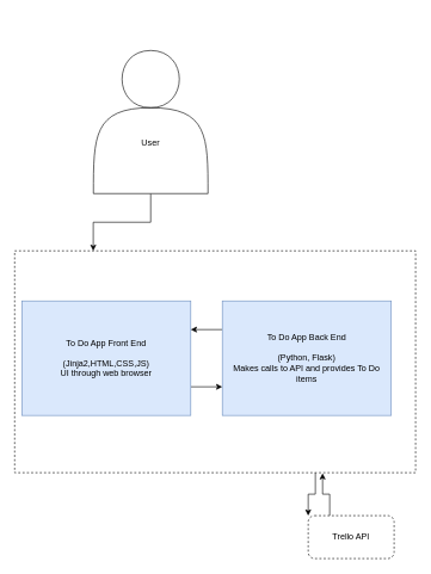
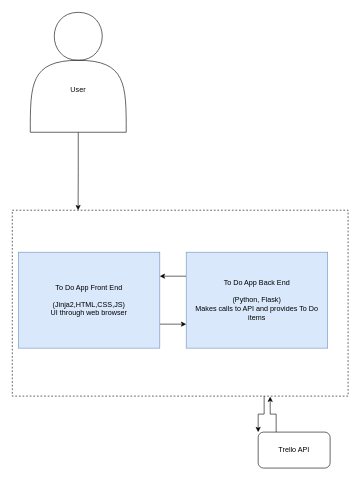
  <mxCell id="0" />
  <mxCell id="1" parent="0" />
  <mxCell id="2" style="edgeStyle=orthogonalEdgeStyle;rounded=0;orthogonalLoop=1;jettySize=auto;html=1;exitX=0.75;exitY=1;exitDx=0;exitDy=0;entryX=0;entryY=0;entryDx=0;entryDy=0;" edge="1" parent="1" source="3" target="11"><mxGeometry relative="1" as="geometry" /></mxCell>
  <mxCell id="3" value="" style="rounded=0;whiteSpace=wrap;html=1;dashed=1;fillColor=none;" vertex="1" parent="1"><mxGeometry x="20" y="350" width="560" height="310" as="geometry" /></mxCell>
  <mxCell id="4" style="edgeStyle=orthogonalEdgeStyle;rounded=0;orthogonalLoop=1;jettySize=auto;html=1;entryX=0.196;entryY=0;entryDx=0;entryDy=0;entryPerimeter=0;" edge="1" parent="1" source="5" target="3"><mxGeometry relative="1" as="geometry" /></mxCell>
- <mxCell id="5" value="&lt;br&gt;&lt;br&gt;&lt;br&gt;&lt;br&gt;User&lt;br&gt;" style="shape=actor;whiteSpace=wrap;html=1;" vertex="1" parent="1"><mxGeometry x="130" y="70" width="160" height="200" as="geometry" /></mxCell>
+ <mxCell id="5" value="&lt;br&gt;&lt;br&gt;&lt;br&gt;&lt;br&gt;User&lt;br&gt;" style="shape=actor;whiteSpace=wrap;html=1;" vertex="1" parent="1"><mxGeometry x="50" y="20" width="160" height="200" as="geometry" /></mxCell>
  <mxCell id="6" style="edgeStyle=orthogonalEdgeStyle;rounded=0;orthogonalLoop=1;jettySize=auto;html=1;exitX=1;exitY=0.75;exitDx=0;exitDy=0;entryX=0;entryY=0.75;entryDx=0;entryDy=0;" edge="1" parent="1" source="7" target="9"><mxGeometry relative="1" as="geometry" /></mxCell>
  <mxCell id="7" value="To Do App Front End&lt;br&gt;&lt;br&gt;(Jinja2,HTML,CSS,JS)&lt;br&gt;UI through web browser" style="rounded=0;whiteSpace=wrap;html=1;fillColor=#dae8fc;strokeColor=#6c8ebf;" vertex="1" parent="1"><mxGeometry x="30" y="420" width="236" height="160" as="geometry" /></mxCell>
  <mxCell id="8" style="edgeStyle=orthogonalEdgeStyle;rounded=0;orthogonalLoop=1;jettySize=auto;html=1;exitX=0;exitY=0.25;exitDx=0;exitDy=0;entryX=1;entryY=0.25;entryDx=0;entryDy=0;" edge="1" parent="1" source="9" target="7"><mxGeometry relative="1" as="geometry" /></mxCell>
  <mxCell id="9" value="To Do App Back End&lt;br&gt;&lt;br&gt;(Python, Flask)&lt;br&gt;Makes calls to API and provides To Do items" style="rounded=0;whiteSpace=wrap;html=1;fillColor=#dae8fc;strokeColor=#6c8ebf;" vertex="1" parent="1"><mxGeometry x="310" y="420" width="236" height="160" as="geometry" /></mxCell>
  <mxCell id="10" style="edgeStyle=orthogonalEdgeStyle;rounded=0;orthogonalLoop=1;jettySize=auto;html=1;exitX=0.25;exitY=0;exitDx=0;exitDy=0;entryX=0.768;entryY=1.003;entryDx=0;entryDy=0;entryPerimeter=0;" edge="1" parent="1" source="11" target="3"><mxGeometry relative="1" as="geometry" /></mxCell>
- <mxCell id="11" value="Trello API" style="rounded=1;whiteSpace=wrap;html=1;dashed=1;fillColor=none;" vertex="1" parent="1"><mxGeometry x="430" y="720" width="120" height="60" as="geometry" /></mxCell>
+ <mxCell id="11" value="Trello API" style="rounded=1;whiteSpace=wrap;html=1;dashed=0;fillColor=none;" vertex="1" parent="1"><mxGeometry x="430" y="720" width="120" height="60" as="geometry" /></mxCell>
